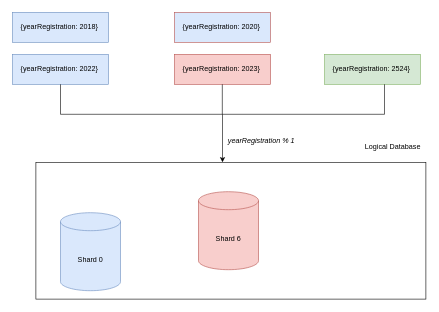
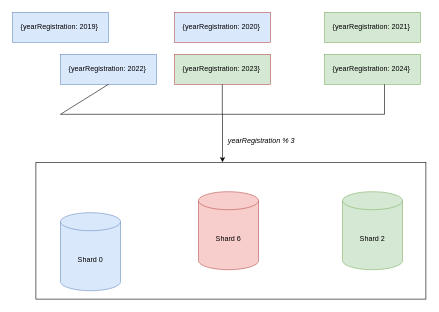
  <mxCell id="0" />
  <mxCell id="1" parent="0" />
  <mxCell id="2" value="{yearRegistration: 2020}&amp;nbsp;" style="rounded=0;whiteSpace=wrap;html=1;fillColor=#dae8fc;strokeColor=#b85450;" vertex="1" parent="1"><mxGeometry x="290" y="20" width="160" height="50" as="geometry" /></mxCell>
- <mxCell id="4" value="{yearRegistration: 2022}&amp;nbsp;" style="rounded=0;whiteSpace=wrap;html=1;fillColor=#dae8fc;strokeColor=#6c8ebf;" vertex="1" parent="1"><mxGeometry x="20" y="90" width="160" height="50" as="geometry" /></mxCell>
- <mxCell id="5" value="{yearRegistration: 2018}&amp;nbsp;" style="rounded=0;whiteSpace=wrap;html=1;fillColor=#dae8fc;strokeColor=#6c8ebf;" vertex="1" parent="1"><mxGeometry x="20" y="20" width="160" height="50" as="geometry" /></mxCell>
- <mxCell id="6" value="{yearRegistration: 2023}&amp;nbsp;" style="rounded=0;whiteSpace=wrap;html=1;fillColor=#f8cecc;strokeColor=#b85450;" vertex="1" parent="1"><mxGeometry x="290" y="90" width="160" height="50" as="geometry" /></mxCell>
- <mxCell id="7" value="{yearRegistration: 2524}&amp;nbsp;" style="rounded=0;whiteSpace=wrap;html=1;fillColor=#d5e8d4;strokeColor=#82b366;" vertex="1" parent="1"><mxGeometry x="540" y="90" width="160" height="50" as="geometry" /></mxCell>
+ <mxCell id="3" value="{yearRegistration: 2021}&amp;nbsp;" style="rounded=0;whiteSpace=wrap;html=1;fillColor=#d5e8d4;strokeColor=#82b366;" vertex="1" parent="1"><mxGeometry x="540" y="20" width="160" height="50" as="geometry" /></mxCell>
+ <mxCell id="4" value="{yearRegistration: 2022}&amp;nbsp;" style="rounded=0;whiteSpace=wrap;html=1;fillColor=#dae8fc;strokeColor=#6c8ebf;" vertex="1" parent="1"><mxGeometry x="100" y="90" width="160" height="50" as="geometry" /></mxCell>
+ <mxCell id="5" value="{yearRegistration: 2019}&amp;nbsp;" style="rounded=0;whiteSpace=wrap;html=1;fillColor=#dae8fc;strokeColor=#6c8ebf;" vertex="1" parent="1"><mxGeometry x="20" y="20" width="160" height="50" as="geometry" /></mxCell>
+ <mxCell id="6" value="{yearRegistration: 2023}&amp;nbsp;" style="rounded=0;whiteSpace=wrap;html=1;fillColor=#d5e8d4;strokeColor=#b85450;" vertex="1" parent="1"><mxGeometry x="290" y="90" width="160" height="50" as="geometry" /></mxCell>
+ <mxCell id="7" value="{yearRegistration: 2024}&amp;nbsp;" style="rounded=0;whiteSpace=wrap;html=1;fillColor=#d5e8d4;strokeColor=#82b366;" vertex="1" parent="1"><mxGeometry x="540" y="90" width="160" height="50" as="geometry" /></mxCell>
  <mxCell id="8" value="" style="rounded=0;whiteSpace=wrap;html=1;" vertex="1" parent="1"><mxGeometry x="59" y="270" width="650" height="228" as="geometry" /></mxCell>
- <mxCell id="9" value="Logical Database" style="text;html=1;align=center;verticalAlign=middle;whiteSpace=wrap;rounded=0;" vertex="1" parent="1"><mxGeometry x="599" y="230" width="110" height="30" as="geometry" /></mxCell>
  <mxCell id="10" value="Shard 0" style="shape=cylinder3;whiteSpace=wrap;html=1;boundedLbl=1;backgroundOutline=1;size=15;fillColor=#dae8fc;strokeColor=#6c8ebf;" vertex="1" parent="1"><mxGeometry x="100" y="354" width="100" height="130" as="geometry" /></mxCell>
  <mxCell id="11" value="Shard 6" style="shape=cylinder3;whiteSpace=wrap;html=1;boundedLbl=1;backgroundOutline=1;size=15;fillColor=#f8cecc;strokeColor=#b85450;" vertex="1" parent="1"><mxGeometry x="330" y="319" width="100" height="130" as="geometry" /></mxCell>
+ <mxCell id="12" value="Shard 2" style="shape=cylinder3;whiteSpace=wrap;html=1;boundedLbl=1;backgroundOutline=1;size=15;fillColor=#d5e8d4;strokeColor=#82b366;" vertex="1" parent="1"><mxGeometry x="570" y="319" width="100" height="130" as="geometry" /></mxCell>
  <mxCell id="13" value="" style="endArrow=none;html=1;rounded=0;" edge="1" parent="1"><mxGeometry width="50" height="50" relative="1" as="geometry"><mxPoint x="100" y="190" as="sourcePoint" /><mxPoint x="640" y="190" as="targetPoint" /></mxGeometry></mxCell>
  <mxCell id="14" value="" style="endArrow=none;html=1;rounded=0;entryX=0.5;entryY=1;entryDx=0;entryDy=0;" edge="1" parent="1" target="4"><mxGeometry width="50" height="50" relative="1" as="geometry"><mxPoint x="100" y="190" as="sourcePoint" /><mxPoint x="130" y="170" as="targetPoint" /></mxGeometry></mxCell>
  <mxCell id="15" value="" style="endArrow=none;html=1;rounded=0;entryX=0.5;entryY=1;entryDx=0;entryDy=0;" edge="1" parent="1"><mxGeometry width="50" height="50" relative="1" as="geometry"><mxPoint x="369.71" y="190" as="sourcePoint" /><mxPoint x="369.71" y="140" as="targetPoint" /></mxGeometry></mxCell>
  <mxCell id="16" value="" style="endArrow=none;html=1;rounded=0;entryX=0.5;entryY=1;entryDx=0;entryDy=0;" edge="1" parent="1"><mxGeometry width="50" height="50" relative="1" as="geometry"><mxPoint x="640" y="190" as="sourcePoint" /><mxPoint x="640" y="140" as="targetPoint" /></mxGeometry></mxCell>
  <mxCell id="17" value="" style="endArrow=classic;html=1;rounded=0;" edge="1" parent="1"><mxGeometry width="50" height="50" relative="1" as="geometry"><mxPoint x="370" y="190" as="sourcePoint" /><mxPoint x="370" y="270" as="targetPoint" /></mxGeometry></mxCell>
- <mxCell id="18" value="&lt;i&gt;yearRegistration % 1&lt;/i&gt;" style="text;html=1;align=center;verticalAlign=middle;whiteSpace=wrap;rounded=0;" vertex="1" parent="1"><mxGeometry x="370" y="220" width="130" height="30" as="geometry" /></mxCell>
+ <mxCell id="18" value="&lt;i&gt;yearRegistration % 3&lt;/i&gt;" style="text;html=1;align=center;verticalAlign=middle;whiteSpace=wrap;rounded=0;" vertex="1" parent="1"><mxGeometry x="370" y="220" width="130" height="30" as="geometry" /></mxCell>
